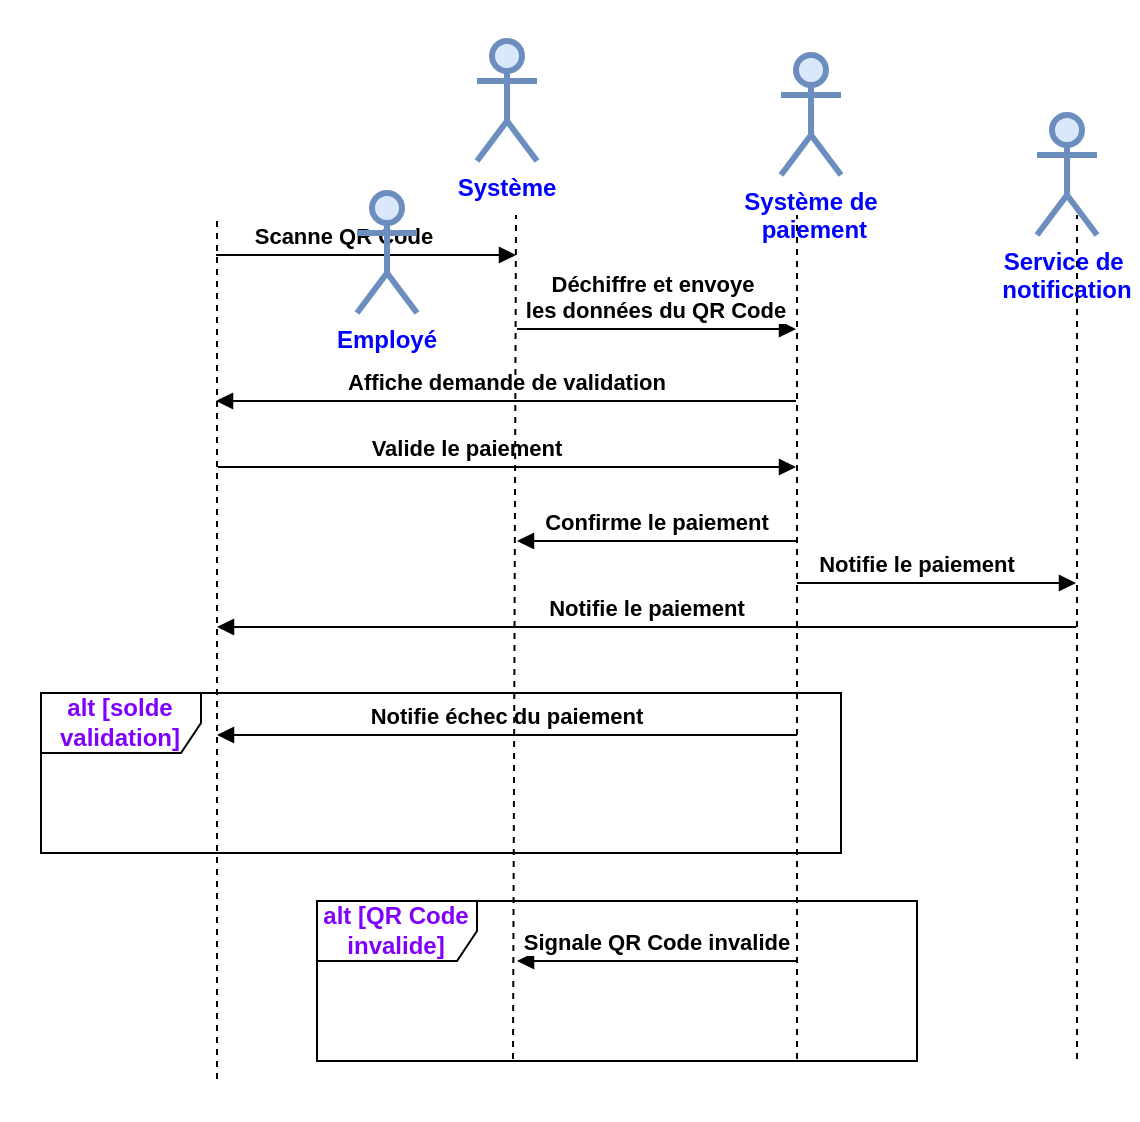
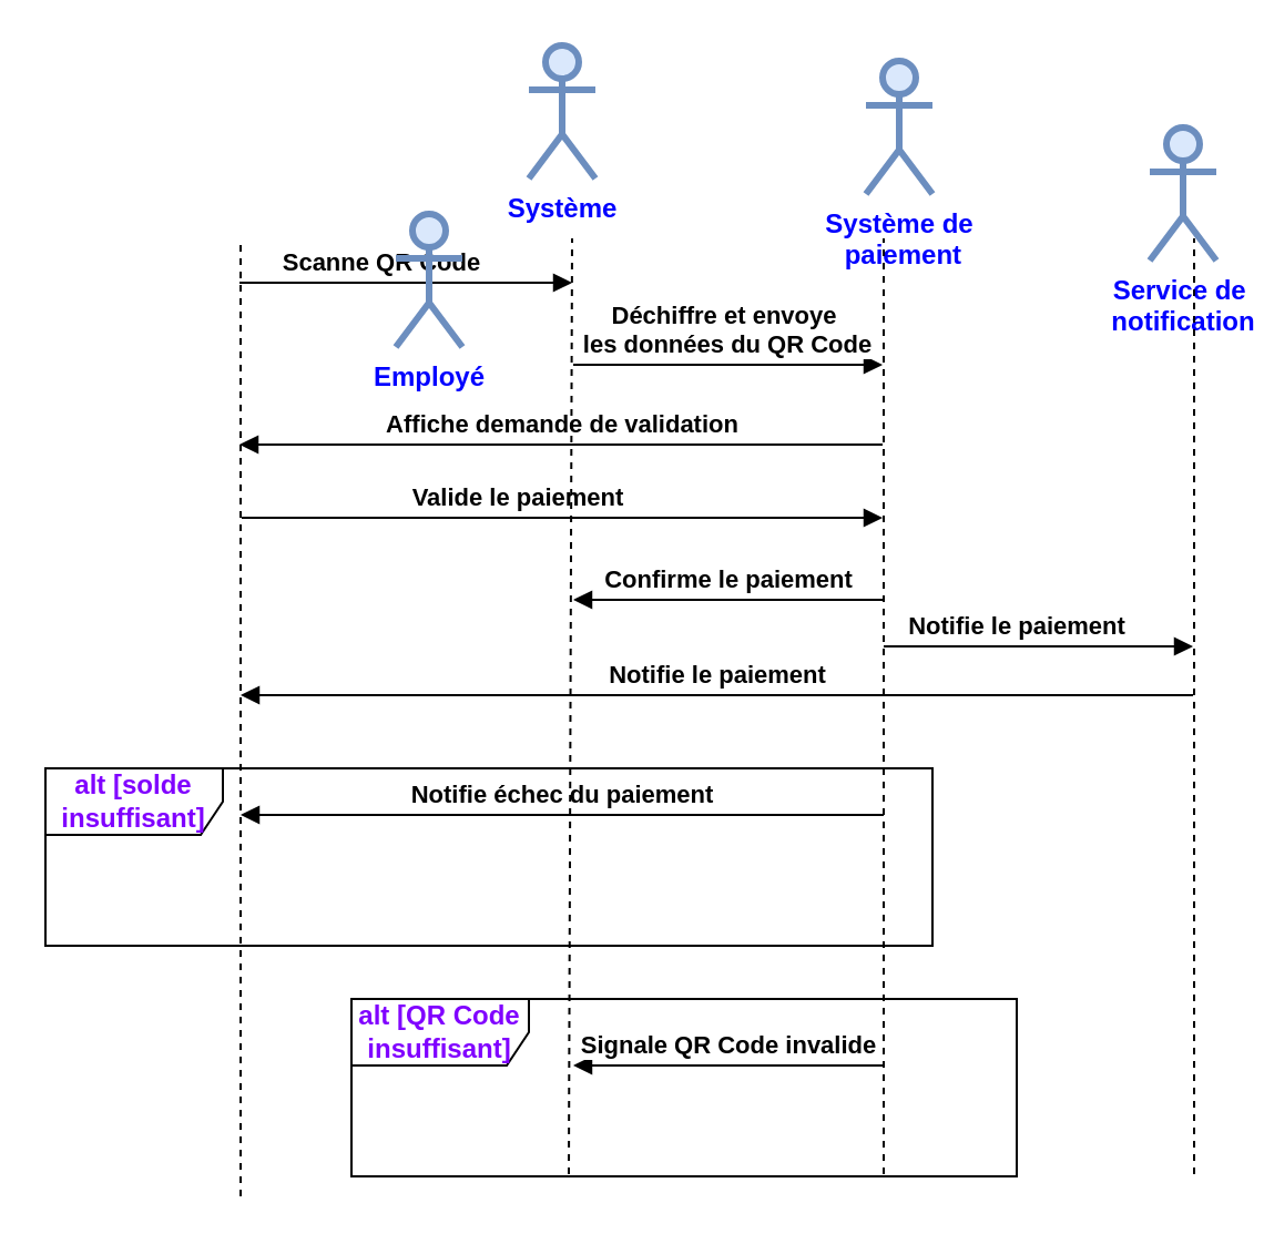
  <mxCell id="0" />
  <mxCell id="1" parent="0" />
  <mxCell id="2" value="Scanne QR Code&amp;nbsp;" style="html=1;verticalAlign=bottom;endArrow=block;curved=0;rounded=0;fontStyle=1" parent="1" edge="1"><mxGeometry x="-0.14" width="80" relative="1" as="geometry"><mxPoint x="107.5" y="127" as="sourcePoint" /><mxPoint x="257.5" y="127" as="targetPoint" /><mxPoint as="offset" /></mxGeometry></mxCell>
  <mxCell id="3" value="&lt;div&gt;Déchiffre et envoye&lt;/div&gt;&lt;div&gt;&amp;nbsp;les données du QR Code&lt;/div&gt;" style="html=1;verticalAlign=bottom;endArrow=block;curved=0;rounded=0;fontStyle=1" parent="1" edge="1"><mxGeometry x="-0.025" width="80" relative="1" as="geometry"><mxPoint x="258" y="164" as="sourcePoint" /><mxPoint x="397.5" y="164" as="targetPoint" /><mxPoint as="offset" /></mxGeometry></mxCell>
  <mxCell id="4" value="Affiche demande de validation" style="html=1;verticalAlign=bottom;endArrow=block;curved=0;rounded=0;fontStyle=1" parent="1" edge="1"><mxGeometry width="80" relative="1" as="geometry"><mxPoint x="397.5" y="200" as="sourcePoint" /><mxPoint x="107.5" y="200" as="targetPoint" /><mxPoint as="offset" /></mxGeometry></mxCell>
  <mxCell id="5" value="Valide le paiement" style="html=1;verticalAlign=bottom;endArrow=block;curved=0;rounded=0;fontStyle=1" parent="1" edge="1"><mxGeometry x="-0.14" width="80" relative="1" as="geometry"><mxPoint x="108.5" y="233" as="sourcePoint" /><mxPoint x="397.5" y="233" as="targetPoint" /><mxPoint as="offset" /></mxGeometry></mxCell>
  <mxCell id="6" value="Confirme le paiement" style="html=1;verticalAlign=bottom;endArrow=block;curved=0;rounded=0;fontStyle=1" parent="1" edge="1"><mxGeometry width="80" relative="1" as="geometry"><mxPoint x="398" y="270" as="sourcePoint" /><mxPoint x="258" y="270" as="targetPoint" /><mxPoint as="offset" /></mxGeometry></mxCell>
  <mxCell id="7" value="Notifie le paiement" style="html=1;verticalAlign=bottom;endArrow=block;curved=0;rounded=0;fontStyle=1" parent="1" edge="1"><mxGeometry x="-0.14" width="80" relative="1" as="geometry"><mxPoint x="398" y="291" as="sourcePoint" /><mxPoint x="537.5" y="291" as="targetPoint" /><mxPoint as="offset" /></mxGeometry></mxCell>
  <mxCell id="8" value="Notifie le paiement" style="html=1;verticalAlign=bottom;endArrow=block;curved=0;rounded=0;fontStyle=1" parent="1" edge="1"><mxGeometry width="80" relative="1" as="geometry"><mxPoint x="537.5" y="313" as="sourcePoint" /><mxPoint x="108" y="313" as="targetPoint" /><mxPoint as="offset" /></mxGeometry></mxCell>
- <mxCell id="9" value="alt [solde validation]" style="shape=umlFrame;whiteSpace=wrap;html=1;pointerEvents=0;width=80;height=30;fontStyle=1;fontColor=light-dark(#8000ff, #ededed);" parent="1" vertex="1"><mxGeometry x="20" y="346" width="400" height="80" as="geometry" /></mxCell>
+ <mxCell id="9" value="alt [solde insuffisant]" style="shape=umlFrame;whiteSpace=wrap;html=1;pointerEvents=0;width=80;height=30;fontStyle=1;fontColor=light-dark(#8000ff, #ededed);" parent="1" vertex="1"><mxGeometry x="20" y="346" width="400" height="80" as="geometry" /></mxCell>
  <mxCell id="10" value="Notifie échec du paiement" style="html=1;verticalAlign=bottom;endArrow=block;curved=0;rounded=0;fontStyle=1" parent="1" edge="1"><mxGeometry width="80" relative="1" as="geometry"><mxPoint x="398" y="367" as="sourcePoint" /><mxPoint x="108" y="367" as="targetPoint" /><mxPoint as="offset" /></mxGeometry></mxCell>
- <mxCell id="11" value="alt [QR Code invalide]" style="shape=umlFrame;whiteSpace=wrap;html=1;pointerEvents=0;width=80;height=30;fontStyle=1;fontColor=light-dark(#8000ff, #ededed);" parent="1" vertex="1"><mxGeometry x="158" y="450" width="300" height="80" as="geometry" /></mxCell>
+ <mxCell id="11" value="alt [QR Code insuffisant]" style="shape=umlFrame;whiteSpace=wrap;html=1;pointerEvents=0;width=80;height=30;fontStyle=1;fontColor=light-dark(#8000ff, #ededed);" parent="1" vertex="1"><mxGeometry x="158" y="450" width="300" height="80" as="geometry" /></mxCell>
  <mxCell id="12" value="Signale QR Code invalide" style="html=1;verticalAlign=bottom;endArrow=block;curved=0;rounded=0;fontStyle=1" parent="1" edge="1"><mxGeometry width="80" relative="1" as="geometry"><mxPoint x="398" y="480" as="sourcePoint" /><mxPoint x="258" y="480" as="targetPoint" /><mxPoint as="offset" /></mxGeometry></mxCell>
  <mxCell id="13" value="Employé " style="shape=umlActor;verticalLabelPosition=bottom;verticalAlign=top;html=1;fillColor=#dae8fc;strokeColor=#6c8ebf;strokeWidth=3;fontStyle=1;fontColor=light-dark(#0000ff, #ededed);" parent="1" vertex="1"><mxGeometry x="178" y="96" width="30" height="60" as="geometry" /></mxCell>
  <mxCell id="14" value="Système" style="shape=umlActor;verticalLabelPosition=bottom;verticalAlign=top;html=1;fillColor=#dae8fc;strokeColor=#6c8ebf;strokeWidth=3;fontStyle=1;fontColor=light-dark(#0000ff, #ededed);" parent="1" vertex="1"><mxGeometry x="238" y="20" width="30" height="60" as="geometry" /></mxCell>
  <mxCell id="15" value="&lt;div&gt;Système de&lt;/div&gt;&lt;div&gt;&amp;nbsp;paiement&lt;/div&gt;" style="shape=umlActor;verticalLabelPosition=bottom;verticalAlign=top;html=1;fillColor=#dae8fc;strokeColor=#6c8ebf;fontStyle=1;strokeWidth=3;fontColor=light-dark(#0000ff, #ededed);" parent="1" vertex="1"><mxGeometry x="390" y="27" width="30" height="60" as="geometry" /></mxCell>
  <mxCell id="16" value="&lt;div&gt;Service de&amp;nbsp;&lt;/div&gt;&lt;div&gt;notification&lt;/div&gt;" style="shape=umlActor;verticalLabelPosition=bottom;verticalAlign=top;html=1;fillColor=#dae8fc;strokeColor=#6c8ebf;strokeWidth=3;fontStyle=1;fontColor=light-dark(#0000ff, #ededed);" parent="1" vertex="1"><mxGeometry x="518" y="57" width="30" height="60" as="geometry" /></mxCell>
  <mxCell id="17" value="" style="endArrow=none;dashed=1;html=1;rounded=0;fontStyle=1" parent="1" edge="1"><mxGeometry width="50" height="50" relative="1" as="geometry"><mxPoint x="398" y="529" as="sourcePoint" /><mxPoint x="398" y="107" as="targetPoint" /></mxGeometry></mxCell>
  <mxCell id="18" value="" style="endArrow=none;dashed=1;html=1;rounded=0;fontStyle=1" parent="1" edge="1"><mxGeometry width="50" height="50" relative="1" as="geometry"><mxPoint x="538" y="529" as="sourcePoint" /><mxPoint x="538" y="107" as="targetPoint" /></mxGeometry></mxCell>
  <mxCell id="19" value="" style="endArrow=none;dashed=1;html=1;rounded=0;fontStyle=1" parent="1" edge="1"><mxGeometry width="50" height="50" relative="1" as="geometry"><mxPoint x="256" y="529" as="sourcePoint" /><mxPoint x="257.5" y="107" as="targetPoint" /></mxGeometry></mxCell>
  <mxCell id="20" value="" style="endArrow=none;dashed=1;html=1;rounded=0;fontStyle=1" parent="1" edge="1"><mxGeometry width="50" height="50" relative="1" as="geometry"><mxPoint x="108" y="539" as="sourcePoint" /><mxPoint x="108" y="107" as="targetPoint" /></mxGeometry></mxCell>
